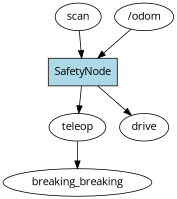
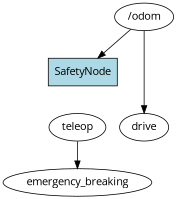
  digraph {
    fontname="Open Sans"
    rankdir=TB
    node [fillcolor=white fontname="Open Sans" shape=ellipse style=filled]
    edge [fontname="Open Sans"]
    SafetyNode [fillcolor=lightblue shape=box]
-   scan
    drive
    teleop
-   emergency_breaking [label=breaking_breaking]
+   emergency_breaking
    "/odom"
-   SafetyNode -> drive
-   SafetyNode -> teleop
-   scan -> SafetyNode
+   "/odom" -> drive
    teleop -> emergency_breaking
    "/odom" -> SafetyNode
  }
